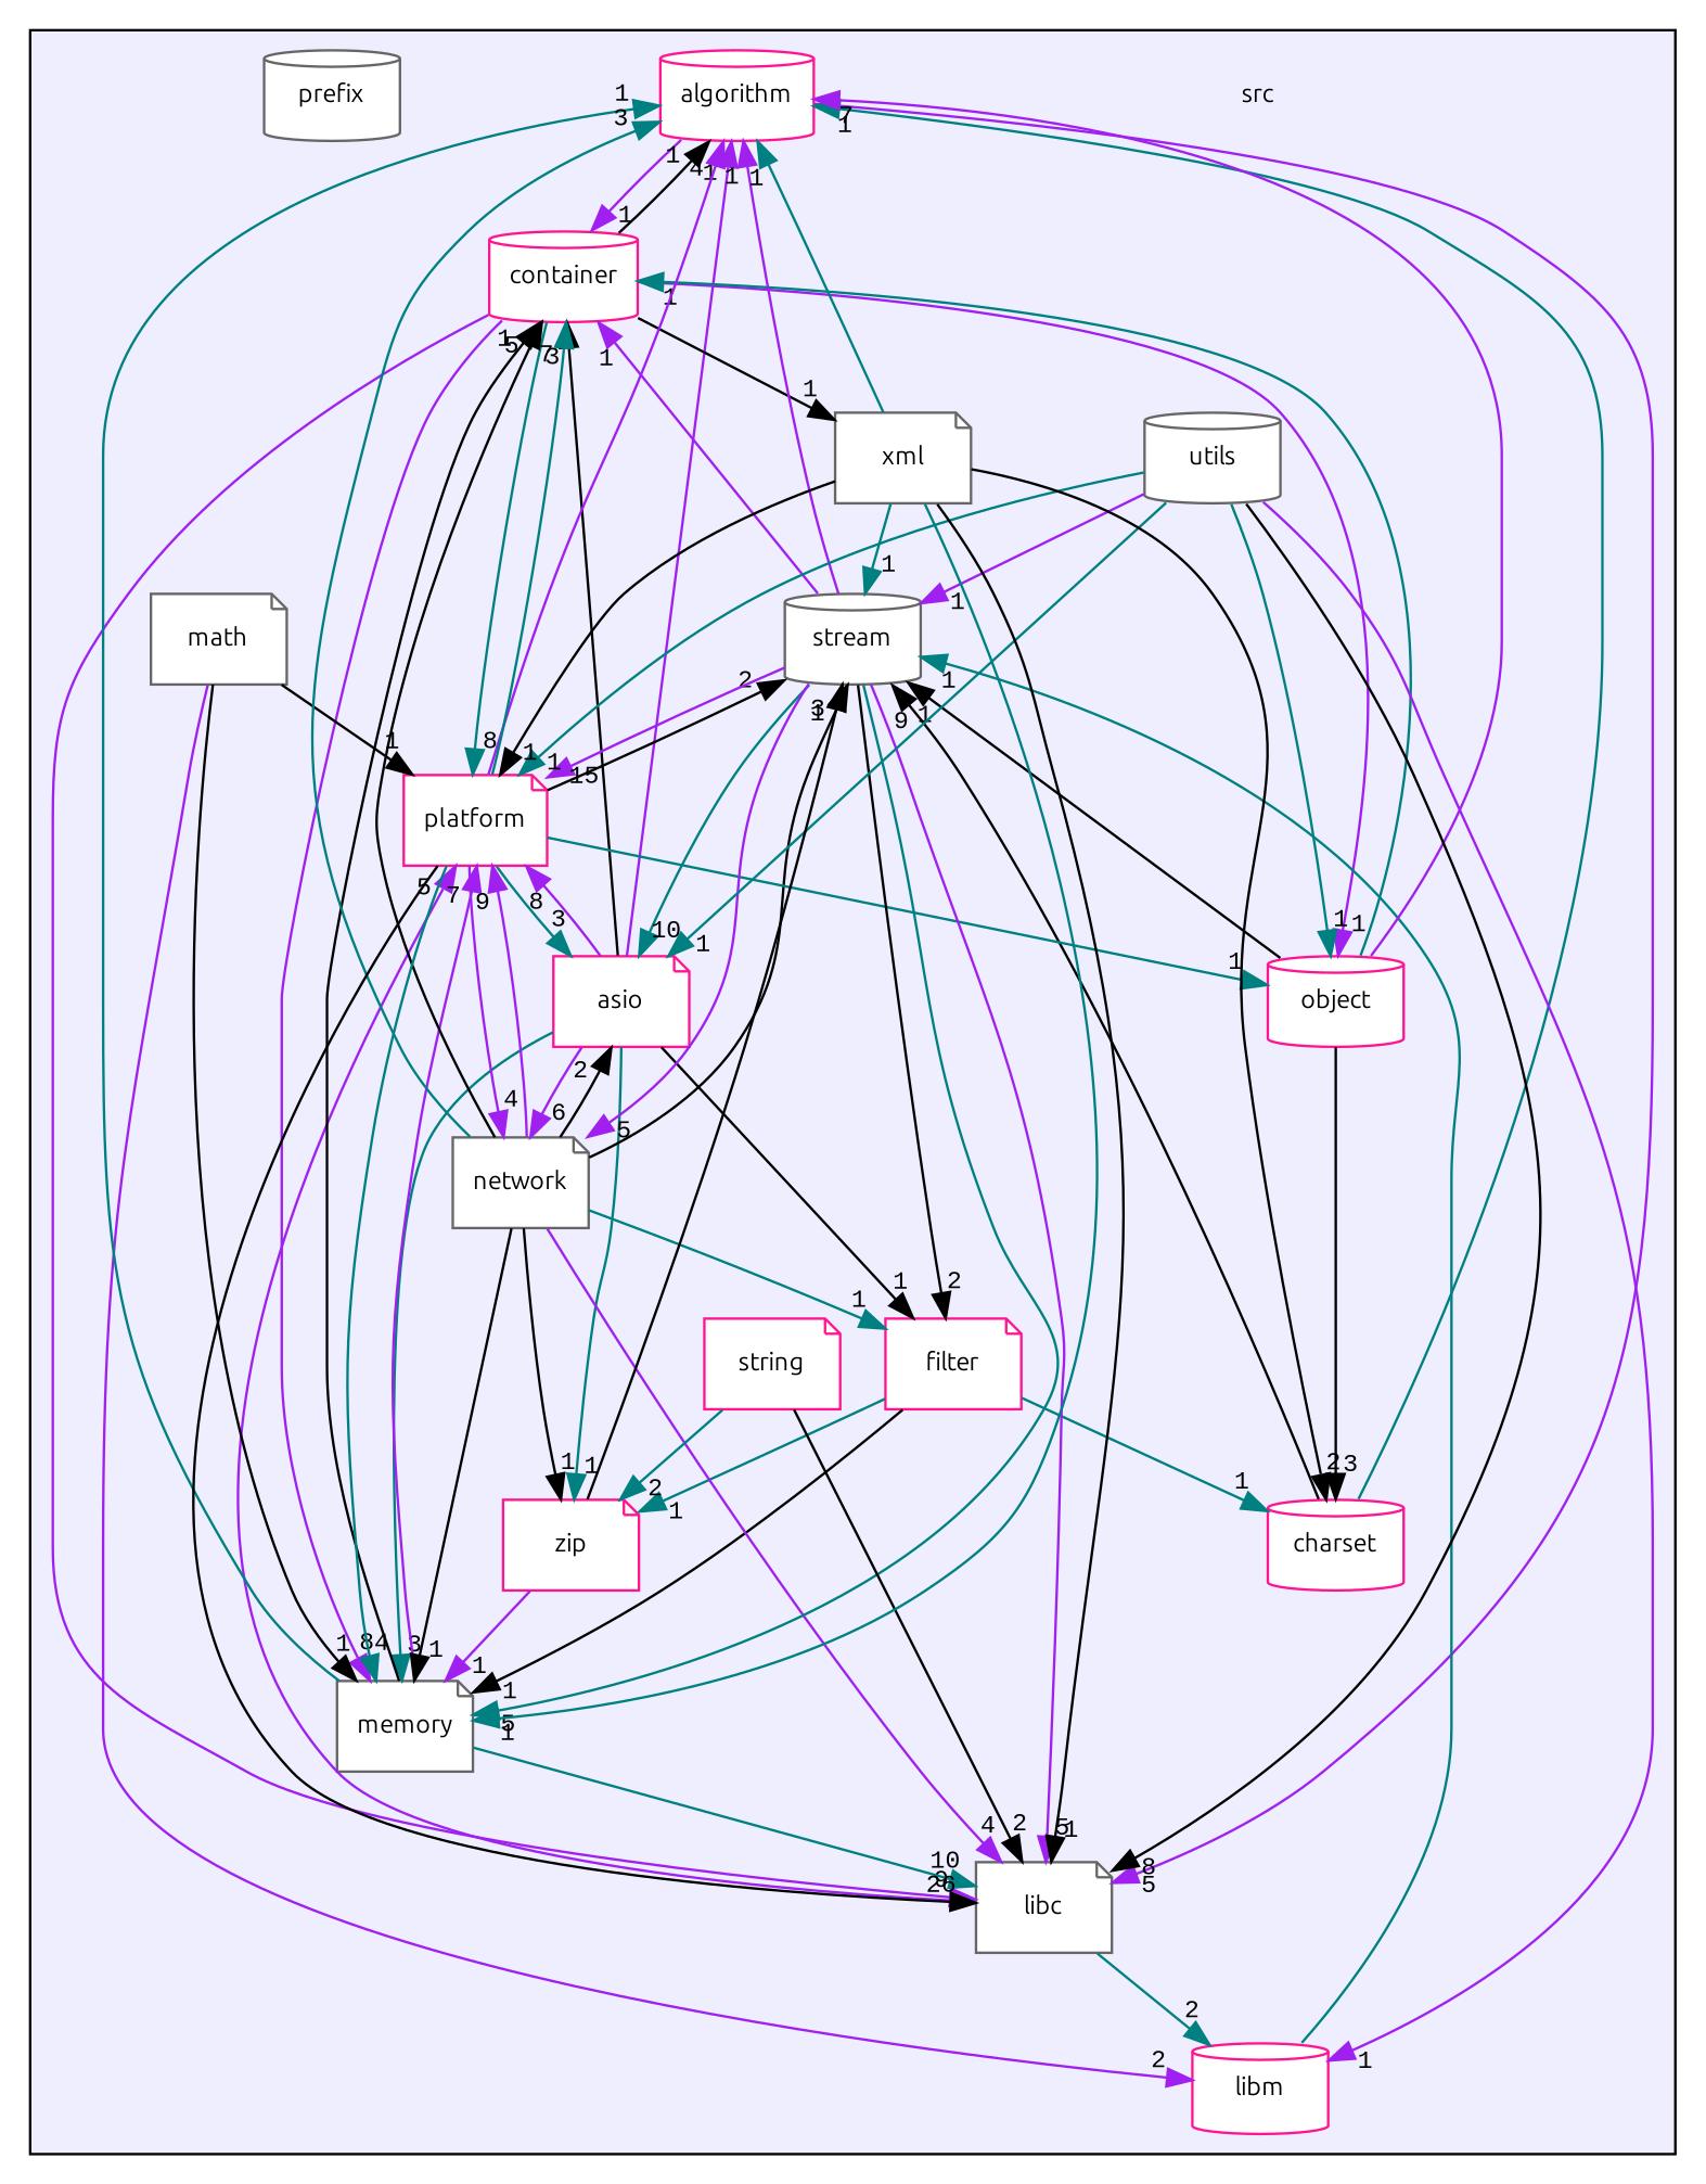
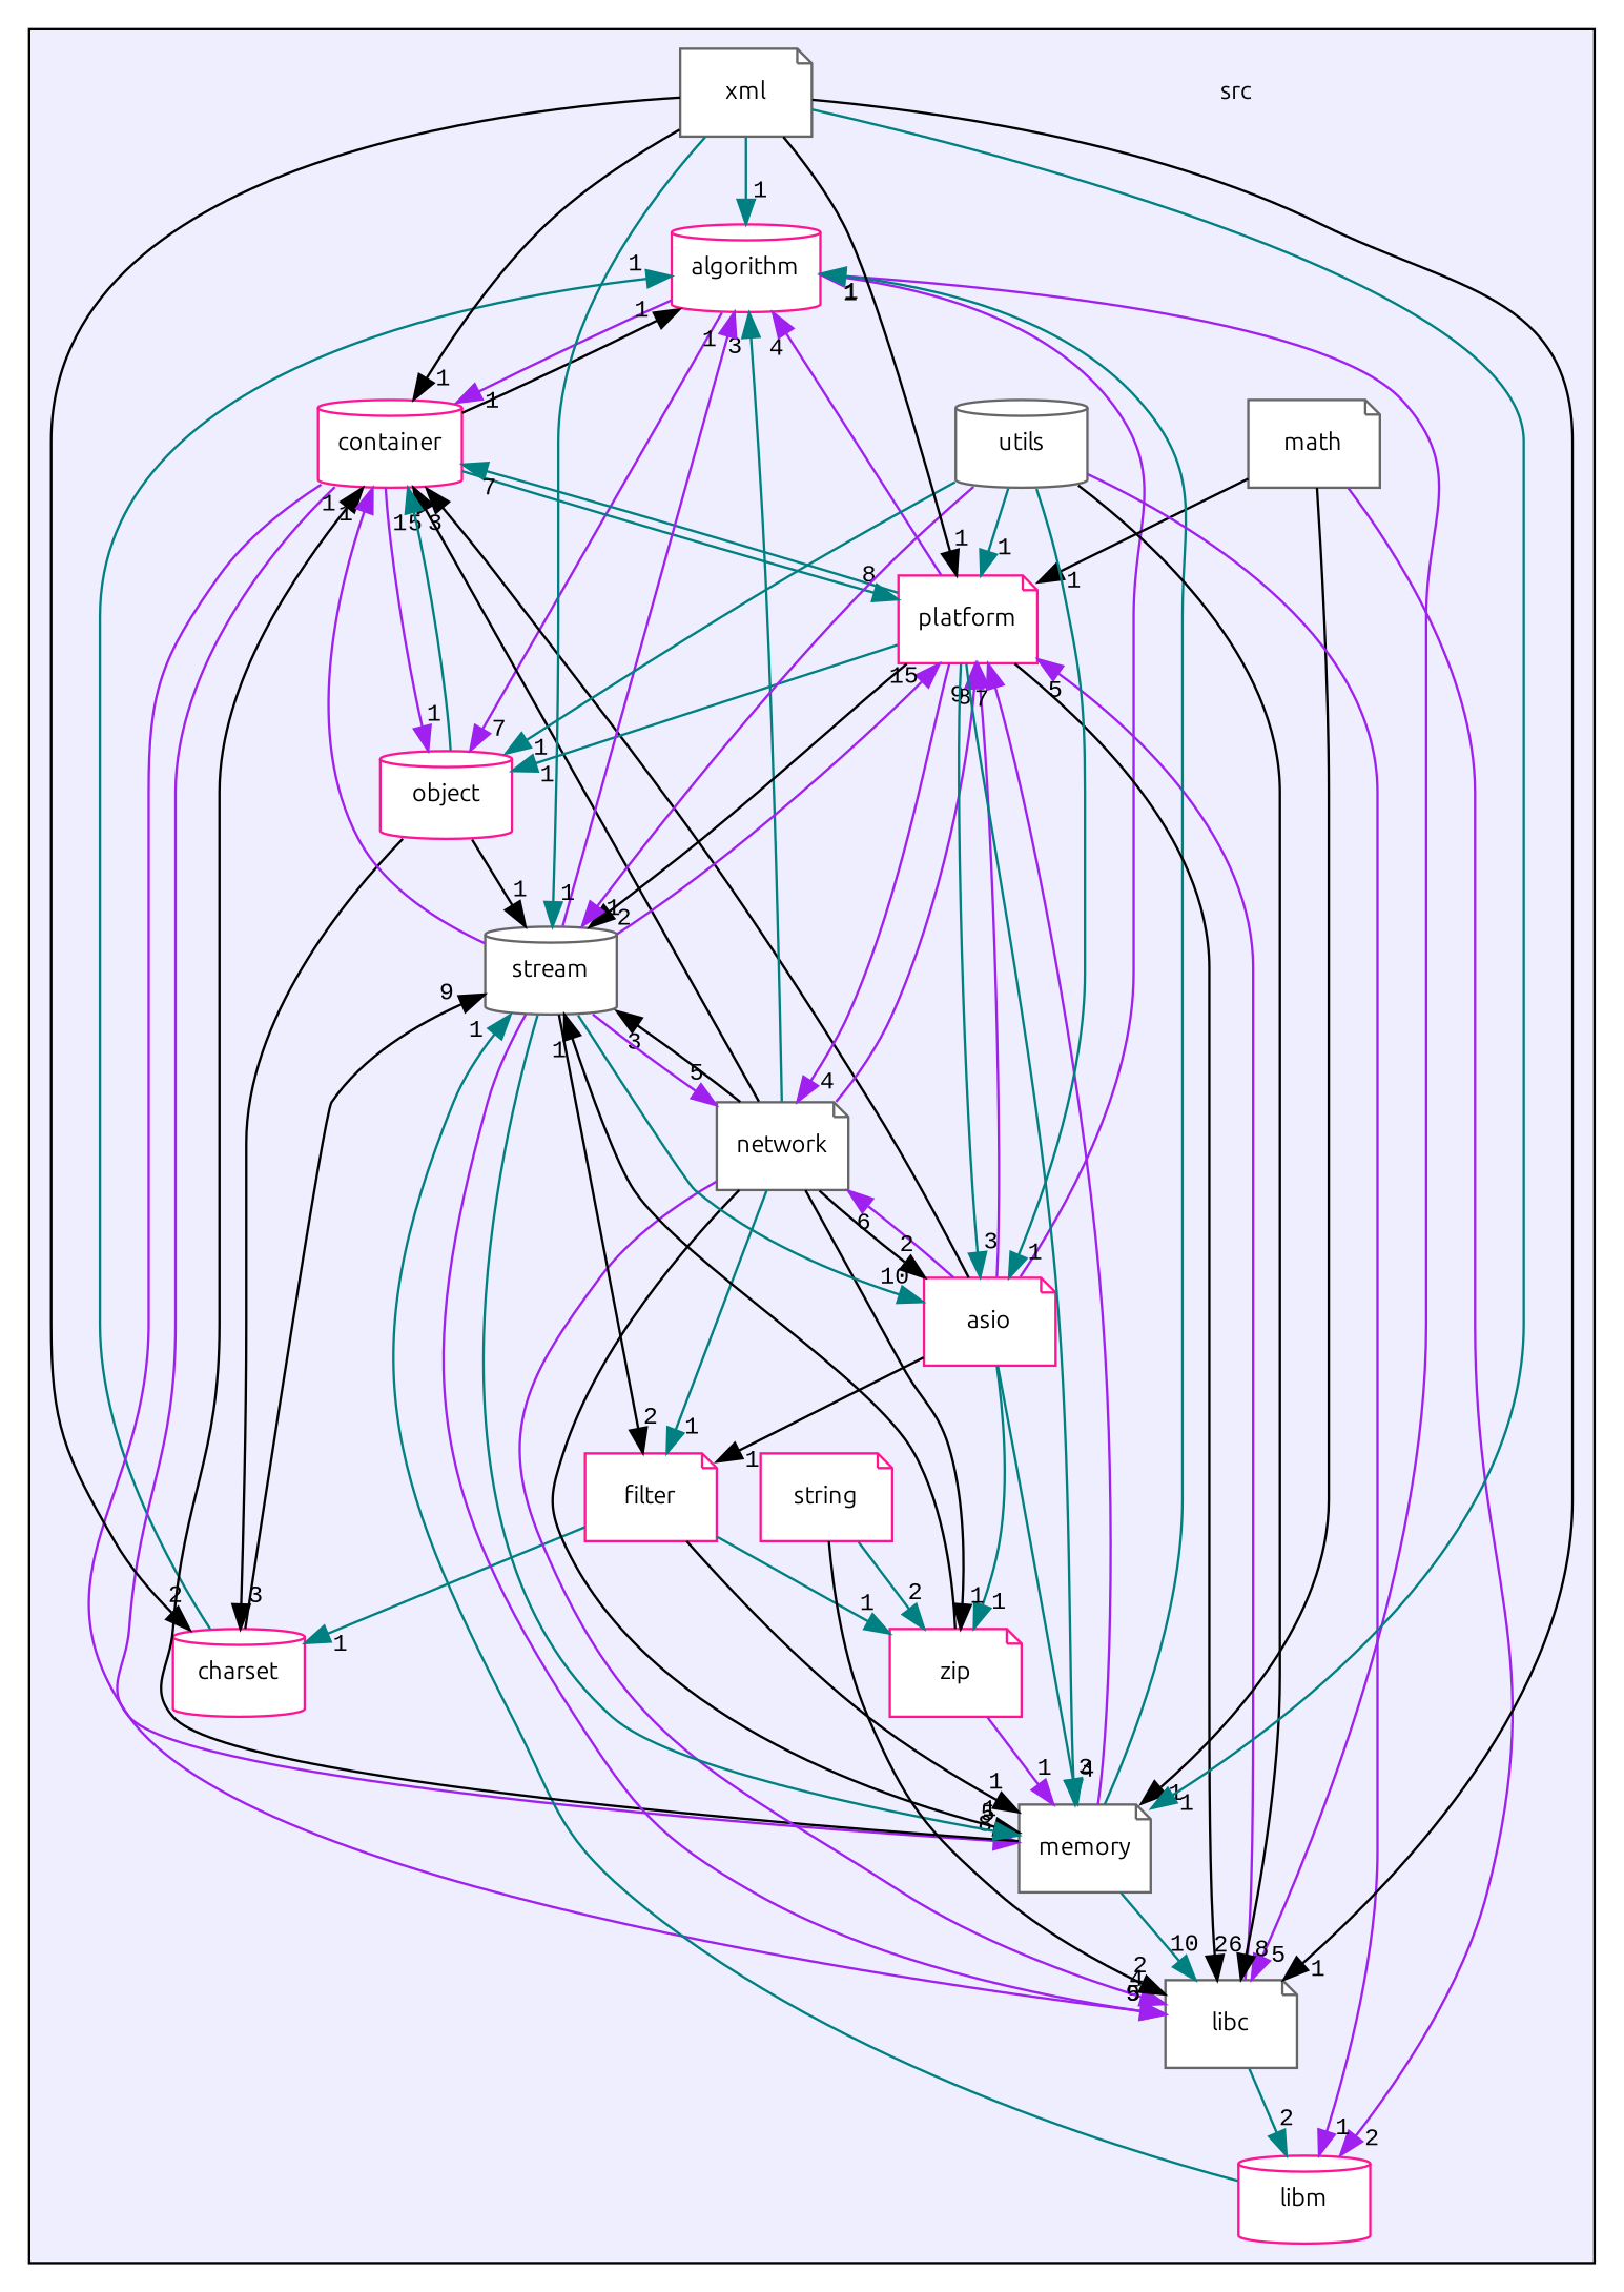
  digraph {
    compound=true
    fontname=Ubuntu
    node [color=deeppink fontname=Ubuntu fontsize=10 shape=note fillcolor=white style=filled]
    edge [color=teal fontname=Ubuntu headlabel=1 labeldistance=1.5 labelfontname=CourierNew labelfontsize=10]
    n1 [color=gray40 label=src shape=plaintext fillcolor="" style=""]
    n2 [label=algorithm shape=cylinder]
    n3 [label=asio]
    n4 [label=charset shape=cylinder]
    n5 [label=container shape=cylinder]
    n6 [label=filter]
    n7 [color=gray40 label=libc]
    n8 [label=libm shape=cylinder]
    n9 [color=gray40 label=math]
    n10 [color=gray40 label=memory]
    n11 [color=gray40 label=network]
    n12 [label=object shape=cylinder]
    n13 [label=platform]
-   n14 [color=gray40 label=prefix shape=cylinder]
    n15 [color=gray40 label=stream shape=cylinder]
    n16 [label=string]
    n17 [color=gray40 label=utils shape=cylinder]
    n18 [color=gray40 label=xml]
    n19 [label=zip]
    subgraph cluster_1 {
      bgcolor="#eeeeff"
      pencolor=black
      n1
      n2
      n3
      n4
      n5
      n6
      n7
      n8
      n9
      n10
      n11
      n12
      n13
-     n14
      n15
      n16
      n17
      n18
      n19
    }
    n2 -> n5 [color=purple]
    n2 -> n7 [color=purple headlabel=5]
    n3 -> n2 [color=purple]
    n3 -> n5 [color=black headlabel=3]
    n3 -> n6 [color=black]
    n3 -> n10 [headlabel=3]
    n3 -> n11 [color=purple headlabel=6]
    n3 -> n13 [color=purple headlabel=8]
    n3 -> n19
    n4 -> n2
    n4 -> n15 [color=black headlabel=9]
    n5 -> n2 [color=black]
    n5 -> n7 [color=purple headlabel=9]
    n5 -> n10 [color=purple headlabel=8]
    n5 -> n12 [color=purple]
    n5 -> n13 [headlabel=8]
    n6 -> n4
    n6 -> n10 [color=black]
    n6 -> n19
    n7 -> n8 [headlabel=2]
    n7 -> n13 [color=purple headlabel=5]
    n8 -> n15
    n9 -> n8 [color=purple headlabel=2]
    n9 -> n10 [color=black]
    n9 -> n13 [color=black]
    n10 -> n2
    n10 -> n5 [color=black]
    n10 -> n7 [headlabel=10]
    n10 -> n13 [color=purple headlabel=7]
    n11 -> n2 [headlabel=3]
    n11 -> n3 [color=black headlabel=2]
    n11 -> n5 [color=black headlabel=5]
    n11 -> n6
    n11 -> n7 [color=purple headlabel=4]
    n11 -> n10 [color=black]
    n11 -> n13 [color=purple headlabel=9]
    n11 -> n15 [color=black headlabel=3]
    n11 -> n19 [color=black]
-   n12 -> n2 [color=purple headlabel=7]
+   n2 -> n12 [color=purple headlabel=7]
    n12 -> n4 [color=black headlabel=3]
    n12 -> n5
    n12 -> n15 [color=black]
    n13 -> n2 [color=purple headlabel=4]
    n13 -> n3 [headlabel=3]
    n13 -> n5 [headlabel=7]
    n13 -> n7 [color=black headlabel=26]
    n13 -> n10 [headlabel=4]
    n13 -> n11 [color=purple headlabel=4]
    n13 -> n12
    n13 -> n15 [color=black headlabel=2]
    n15 -> n2 [color=purple]
    n15 -> n3 [headlabel=10]
    n15 -> n5 [color=purple]
    n15 -> n6 [color=black headlabel=2]
    n15 -> n7 [color=purple headlabel=5]
    n15 -> n10 [headlabel=5]
    n15 -> n11 [color=purple headlabel=5]
    n15 -> n13 [color=purple headlabel=15]
    n16 -> n7 [color=black headlabel=2]
    n16 -> n19 [headlabel=2]
    n17 -> n3
    n17 -> n7 [color=black headlabel=8]
    n17 -> n8 [color=purple]
    n17 -> n12
    n17 -> n13
    n17 -> n15 [color=purple]
    n18 -> n2
    n18 -> n4 [color=black headlabel=2]
-   n5 -> n18 [color=black]
+   n18 -> n5 [color=black]
    n18 -> n7 [color=black]
    n18 -> n10
    n18 -> n13 [color=black]
    n18 -> n15
    n19 -> n10 [color=purple]
    n19 -> n15 [color=black]
  }
